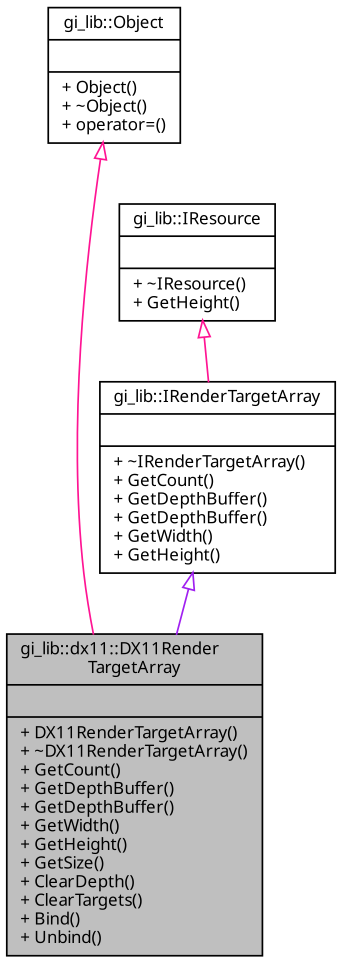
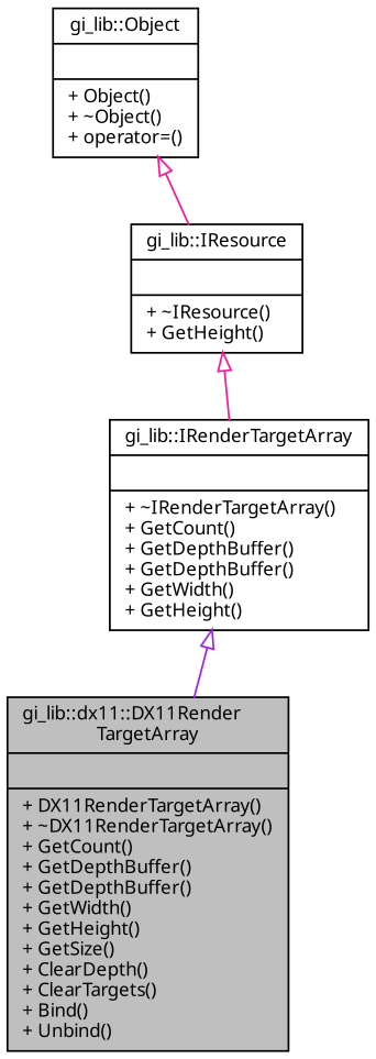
  digraph {
    fontname="Noto Sans"
    node [color=black fillcolor=white fontname="Noto Sans" fontsize=10 shape=record style=filled]
    edge [arrowtail=onormal color=deeppink dir=back fontname="Noto Sans" fontsize=10 labelfontname=Helvetica labelfontsize=10 style=solid]
    n1 [fillcolor=grey75 fontcolor=black height=0.2 label="{gi_lib::dx11::DX11Render\lTargetArray\n||+ DX11RenderTargetArray()\l+ ~DX11RenderTargetArray()\l+ GetCount()\l+ GetDepthBuffer()\l+ GetDepthBuffer()\l+ GetWidth()\l+ GetHeight()\l+ GetSize()\l+ ClearDepth()\l+ ClearTargets()\l+ Bind()\l+ Unbind()\l}" width=0.4]
    n2 [height=0.2 label="{gi_lib::IRenderTargetArray\n||+ ~IRenderTargetArray()\l+ GetCount()\l+ GetDepthBuffer()\l+ GetDepthBuffer()\l+ GetWidth()\l+ GetHeight()\l}" width=0.4]
    n3 [height=0.2 label="{gi_lib::IResource\n||+ ~IResource()\l+ GetHeight()\l}" width=0.4]
    n4 [height=0.2 label="{gi_lib::Object\n||+ Object()\l+ ~Object()\l+ operator=()\l}" width=0.4]
    n2 -> n1 [color=purple]
    n3 -> n2
-   n4 -> n1
+   n4 -> n3
  }
